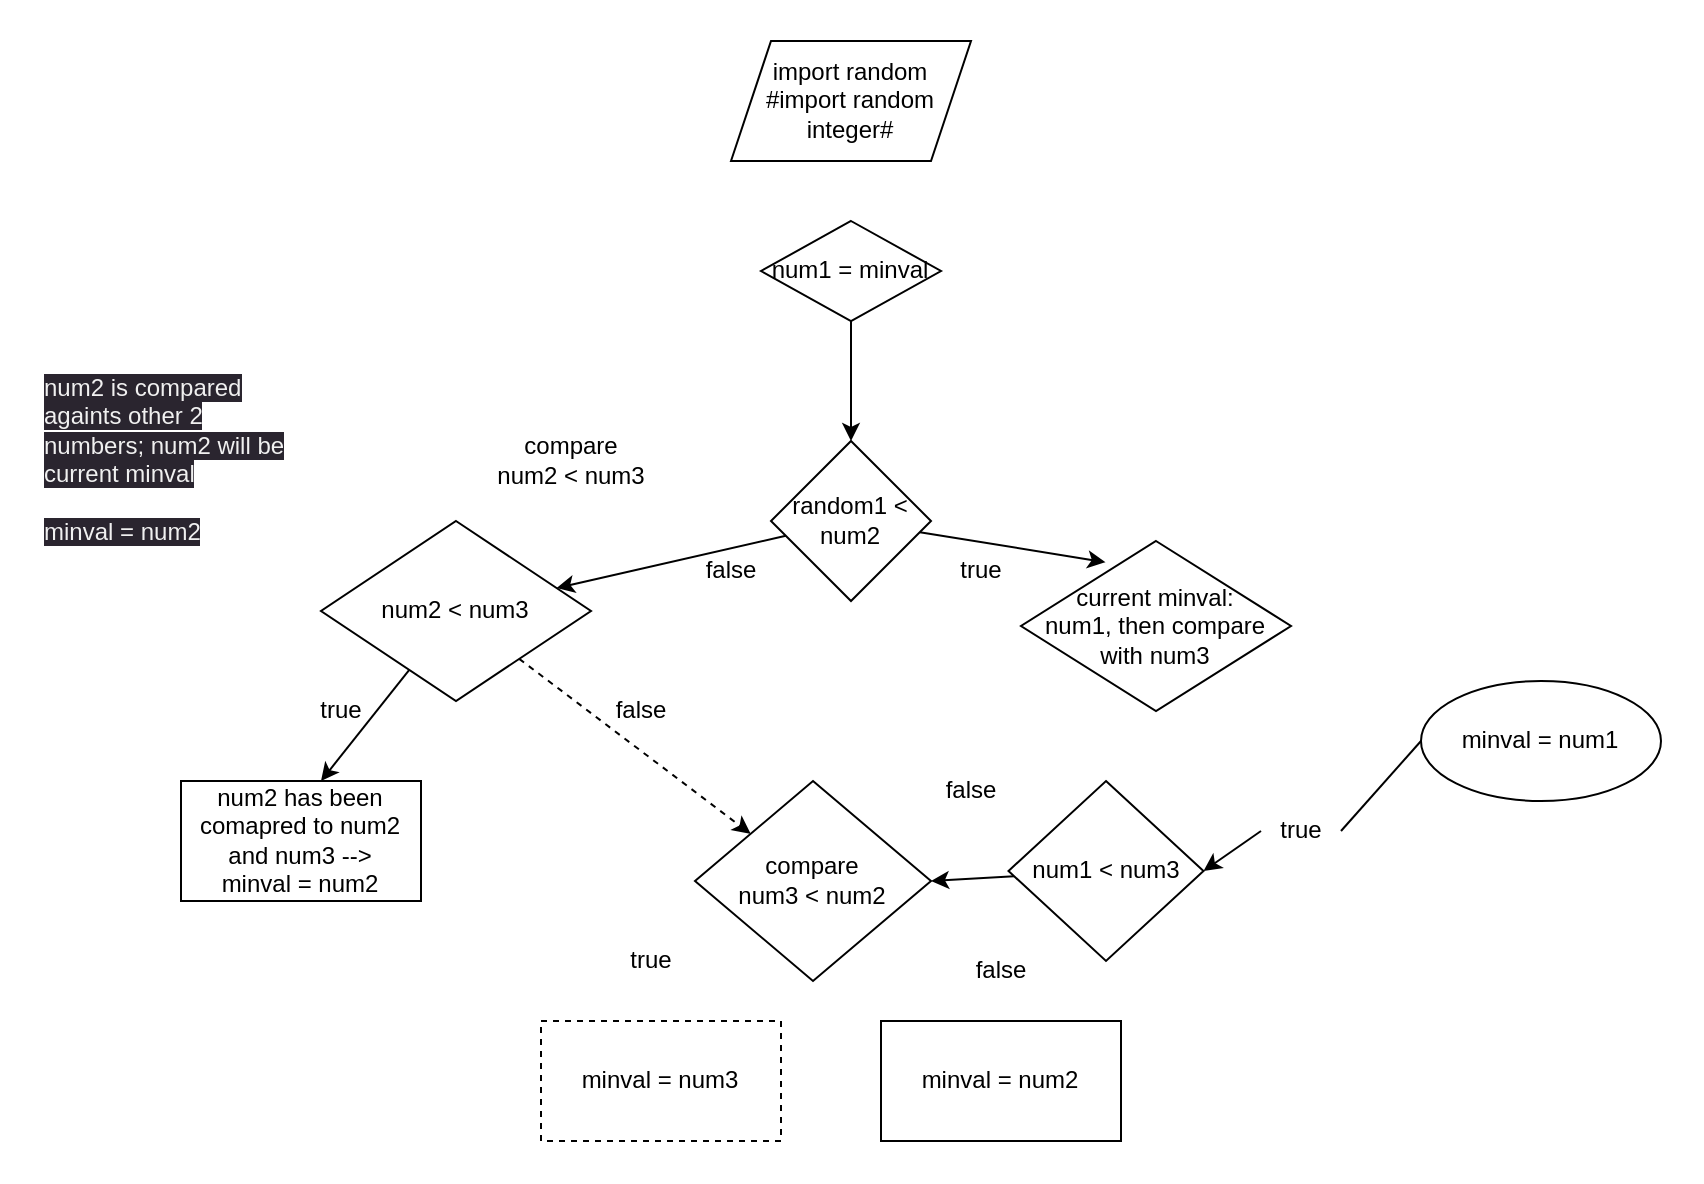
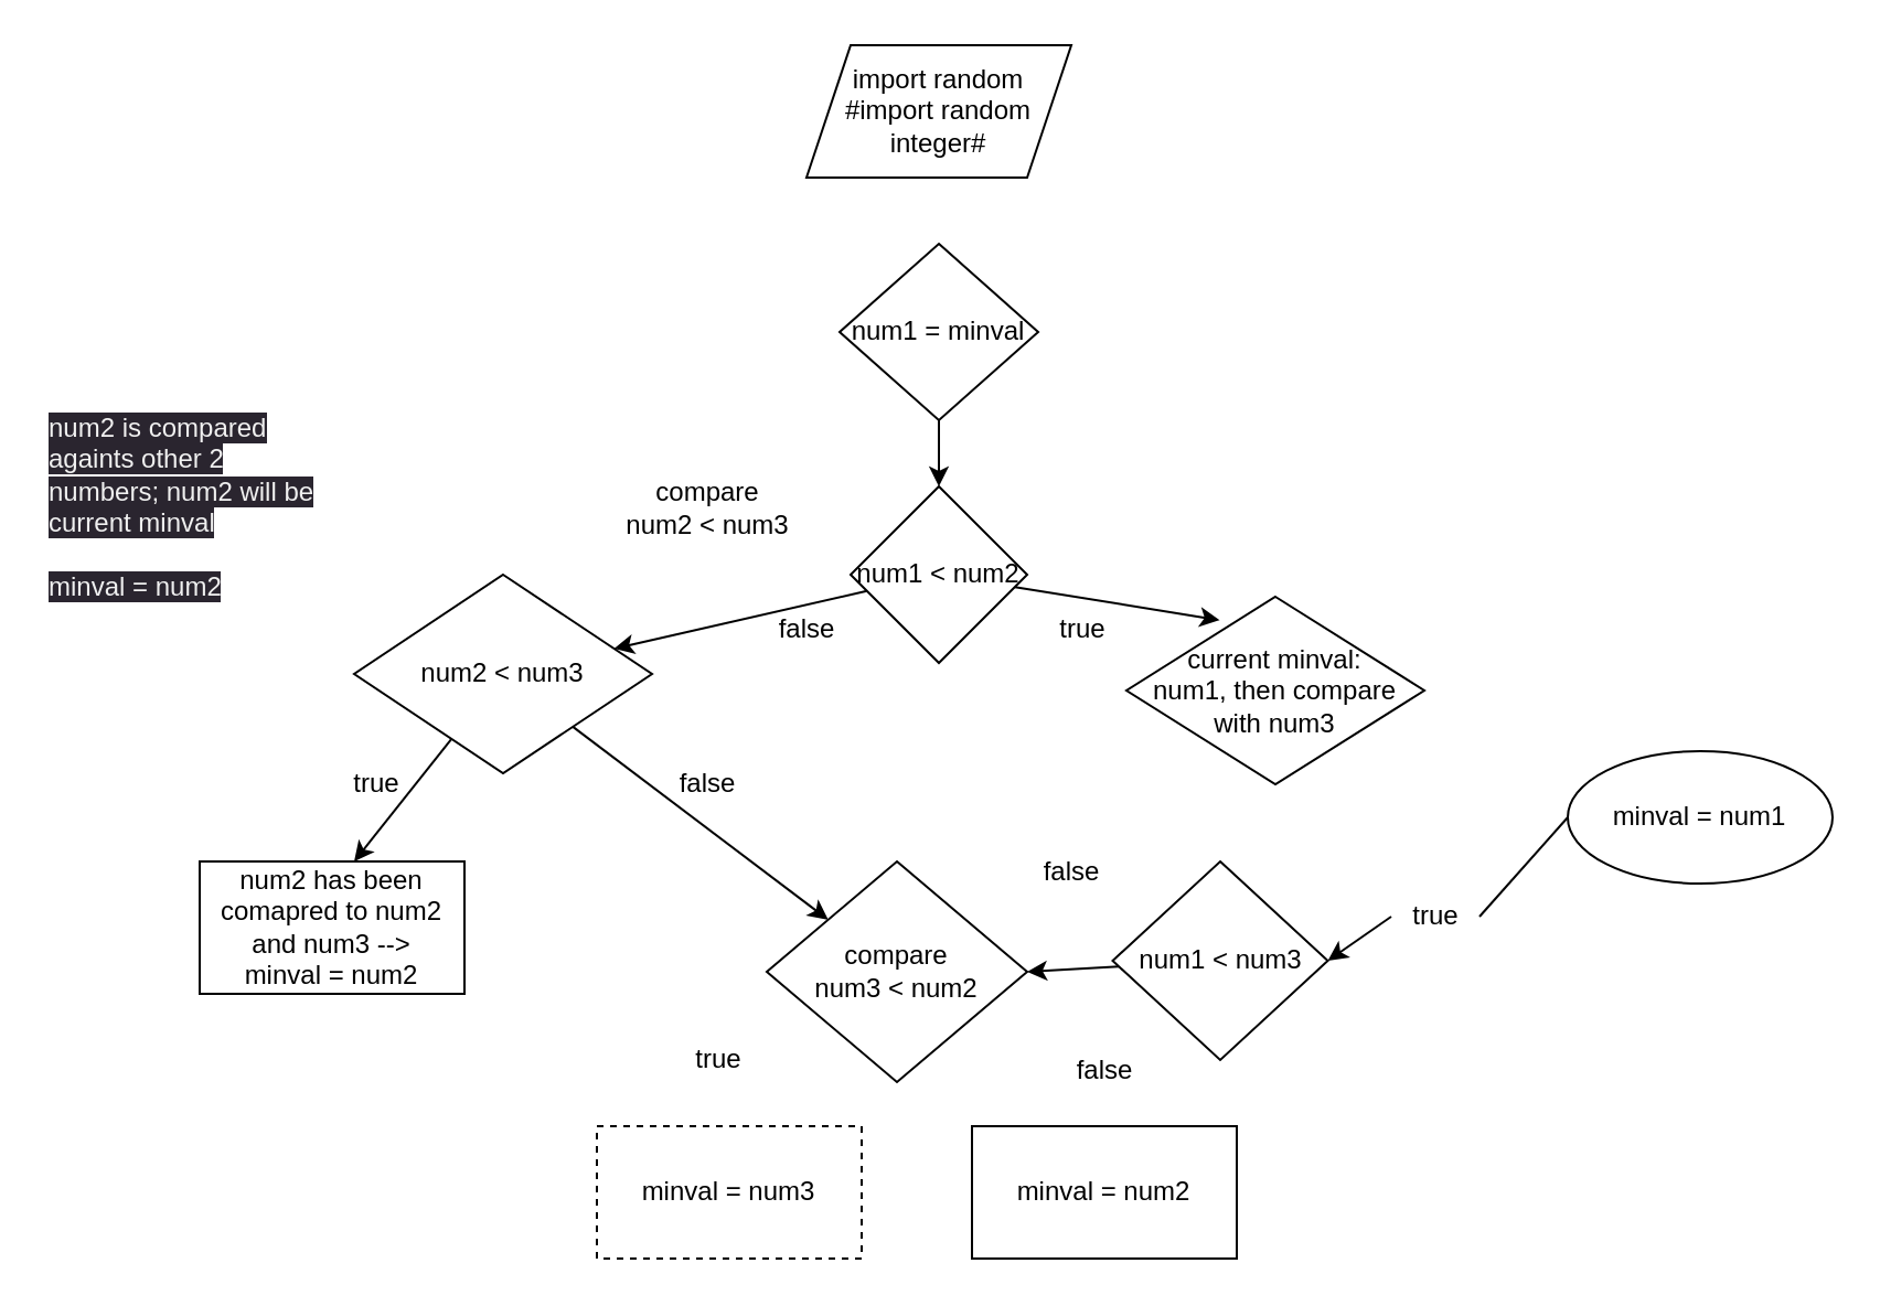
  <mxCell id="0" />
  <mxCell id="1" parent="0" />
  <mxCell id="2" value="import random&lt;br&gt;#import random integer#" style="shape=parallelogram;perimeter=parallelogramPerimeter;whiteSpace=wrap;html=1;fixedSize=1;" vertex="1" parent="1"><mxGeometry x="365" y="20" width="120" height="60" as="geometry" /></mxCell>
  <mxCell id="3" style="edgeStyle=none;html=1;" edge="1" parent="1" source="4" target="7"><mxGeometry relative="1" as="geometry" /></mxCell>
- <mxCell id="4" value="num1 = minval" style="rhombus;whiteSpace=wrap;html=1;" vertex="1" parent="1"><mxGeometry x="380" y="110" width="90" height="50" as="geometry" /></mxCell>
+ <mxCell id="4" value="num1 = minval" style="rhombus;whiteSpace=wrap;html=1;" vertex="1" parent="1"><mxGeometry x="380" y="110" width="90" height="80" as="geometry" /></mxCell>
  <mxCell id="5" style="edgeStyle=none;html=1;" edge="1" parent="1" source="7" target="12"><mxGeometry relative="1" as="geometry" /></mxCell>
  <mxCell id="6" style="edgeStyle=none;html=1;entryX=0.313;entryY=0.125;entryDx=0;entryDy=0;entryPerimeter=0;" edge="1" parent="1" source="7" target="13"><mxGeometry relative="1" as="geometry" /></mxCell>
- <mxCell id="7" value="random1 &amp;lt; num2" style="rhombus;whiteSpace=wrap;html=1;" vertex="1" parent="1"><mxGeometry x="385" y="220" width="80" height="80" as="geometry" /></mxCell>
+ <mxCell id="7" value="num1 &amp;lt; num2" style="rhombus;whiteSpace=wrap;html=1;" vertex="1" parent="1"><mxGeometry x="385" y="220" width="80" height="80" as="geometry" /></mxCell>
  <mxCell id="8" value="true" style="text;html=1;align=center;verticalAlign=middle;resizable=0;points=[];autosize=1;strokeColor=none;fillColor=none;" vertex="1" parent="1"><mxGeometry x="470" y="270" width="40" height="30" as="geometry" /></mxCell>
  <mxCell id="9" value="false" style="text;html=1;align=center;verticalAlign=middle;resizable=0;points=[];autosize=1;strokeColor=none;fillColor=none;" vertex="1" parent="1"><mxGeometry x="340" y="270" width="50" height="30" as="geometry" /></mxCell>
  <mxCell id="10" style="edgeStyle=none;html=1;" edge="1" parent="1" source="12"><mxGeometry relative="1" as="geometry"><mxPoint x="160" y="390" as="targetPoint" /></mxGeometry></mxCell>
- <mxCell id="11" style="edgeStyle=none;html=1;dashed=1;" edge="1" parent="1" source="12" target="18"><mxGeometry relative="1" as="geometry"><mxPoint x="360" y="390" as="targetPoint" /></mxGeometry></mxCell>
+ <mxCell id="11" style="edgeStyle=none;html=1;" edge="1" parent="1" source="12" target="18"><mxGeometry relative="1" as="geometry"><mxPoint x="360" y="390" as="targetPoint" /></mxGeometry></mxCell>
  <mxCell id="12" value="num2 &amp;lt; num3" style="rhombus;whiteSpace=wrap;html=1;" vertex="1" parent="1"><mxGeometry x="160" y="260" width="135" height="90" as="geometry" /></mxCell>
  <mxCell id="13" value="current minval:&lt;br&gt;num1, then compare with num3" style="rhombus;whiteSpace=wrap;html=1;" vertex="1" parent="1"><mxGeometry x="510" y="270" width="135" height="85" as="geometry" /></mxCell>
  <mxCell id="14" style="edgeStyle=none;html=1;entryX=1;entryY=0.5;entryDx=0;entryDy=0;" edge="1" parent="1" source="15" target="18"><mxGeometry relative="1" as="geometry" /></mxCell>
  <mxCell id="15" value="num1 &amp;lt; num3" style="rhombus;whiteSpace=wrap;html=1;" vertex="1" parent="1"><mxGeometry x="503.75" y="390" width="97.5" height="90" as="geometry" /></mxCell>
  <mxCell id="16" value="true" style="text;html=1;align=center;verticalAlign=middle;resizable=0;points=[];autosize=1;strokeColor=none;fillColor=none;" vertex="1" parent="1"><mxGeometry x="150" y="340" width="40" height="30" as="geometry" /></mxCell>
  <mxCell id="17" value="false" style="text;html=1;align=center;verticalAlign=middle;resizable=0;points=[];autosize=1;strokeColor=none;fillColor=none;" vertex="1" parent="1"><mxGeometry x="460" y="380" width="50" height="30" as="geometry" /></mxCell>
  <mxCell id="18" value="compare&lt;br&gt;num3 &amp;lt; num2" style="rhombus;whiteSpace=wrap;html=1;" vertex="1" parent="1"><mxGeometry x="347" y="390" width="118" height="100" as="geometry" /></mxCell>
  <mxCell id="19" style="edgeStyle=none;html=1;entryX=1;entryY=0.5;entryDx=0;entryDy=0;exitX=0;exitY=0.5;exitDx=0;exitDy=0;startArrow=none;" edge="1" parent="1" source="25" target="15"><mxGeometry relative="1" as="geometry"><mxPoint x="656.537" y="418.686" as="sourcePoint" /><Array as="points" /></mxGeometry></mxCell>
- <mxCell id="20" value="&lt;span style=&quot;&quot;&gt;compare&lt;/span&gt;&lt;br style=&quot;&quot;&gt;&lt;span style=&quot;&quot;&gt;num2 &amp;lt; num3&lt;/span&gt;" style="text;html=1;align=center;verticalAlign=middle;resizable=0;points=[];autosize=1;strokeColor=none;fillColor=none;" vertex="1" parent="1"><mxGeometry x="235" y="210" width="100" height="40" as="geometry" /></mxCell>
+ <mxCell id="20" value="&lt;span style=&quot;&quot;&gt;compare&lt;/span&gt;&lt;br style=&quot;&quot;&gt;&lt;span style=&quot;&quot;&gt;num2 &amp;lt; num3&lt;/span&gt;" style="text;html=1;align=center;verticalAlign=middle;resizable=0;points=[];autosize=1;strokeColor=none;fillColor=none;" vertex="1" parent="1"><mxGeometry x="270" y="210" width="100" height="40" as="geometry" /></mxCell>
  <mxCell id="21" value="&lt;span style=&quot;color: rgb(240, 240, 240); font-family: Helvetica; font-size: 12px; font-style: normal; font-variant-ligatures: normal; font-variant-caps: normal; font-weight: 400; letter-spacing: normal; orphans: 2; text-align: center; text-indent: 0px; text-transform: none; widows: 2; word-spacing: 0px; -webkit-text-stroke-width: 0px; background-color: rgb(42, 37, 47); text-decoration-thickness: initial; text-decoration-style: initial; text-decoration-color: initial; float: none; display: inline !important;&quot;&gt;num2 is compared againts other 2 numbers; num2 will be current minval&lt;/span&gt;&lt;br style=&quot;border-color: rgb(0, 0, 0); color: rgb(240, 240, 240); font-family: Helvetica; font-size: 12px; font-style: normal; font-variant-ligatures: normal; font-variant-caps: normal; font-weight: 400; letter-spacing: normal; orphans: 2; text-align: center; text-indent: 0px; text-transform: none; widows: 2; word-spacing: 0px; -webkit-text-stroke-width: 0px; background-color: rgb(42, 37, 47); text-decoration-thickness: initial; text-decoration-style: initial; text-decoration-color: initial;&quot;&gt;&lt;br style=&quot;border-color: rgb(0, 0, 0); color: rgb(240, 240, 240); font-family: Helvetica; font-size: 12px; font-style: normal; font-variant-ligatures: normal; font-variant-caps: normal; font-weight: 400; letter-spacing: normal; orphans: 2; text-align: center; text-indent: 0px; text-transform: none; widows: 2; word-spacing: 0px; -webkit-text-stroke-width: 0px; background-color: rgb(42, 37, 47); text-decoration-thickness: initial; text-decoration-style: initial; text-decoration-color: initial;&quot;&gt;&lt;span style=&quot;color: rgb(240, 240, 240); font-family: Helvetica; font-size: 12px; font-style: normal; font-variant-ligatures: normal; font-variant-caps: normal; font-weight: 400; letter-spacing: normal; orphans: 2; text-align: center; text-indent: 0px; text-transform: none; widows: 2; word-spacing: 0px; -webkit-text-stroke-width: 0px; background-color: rgb(42, 37, 47); text-decoration-thickness: initial; text-decoration-style: initial; text-decoration-color: initial; float: none; display: inline !important;&quot;&gt;minval = num2&lt;/span&gt;" style="text;whiteSpace=wrap;html=1;" vertex="1" parent="1"><mxGeometry x="20" y="180" width="130" height="70" as="geometry" /></mxCell>
  <mxCell id="22" value="false" style="text;html=1;align=center;verticalAlign=middle;resizable=0;points=[];autosize=1;strokeColor=none;fillColor=none;" vertex="1" parent="1"><mxGeometry x="295" y="340" width="50" height="30" as="geometry" /></mxCell>
  <mxCell id="23" value="minval = num1" style="ellipse;whiteSpace=wrap;html=1;" vertex="1" parent="1"><mxGeometry x="710" y="340" width="120" height="60" as="geometry" /></mxCell>
  <mxCell id="24" value="" style="edgeStyle=none;html=1;entryX=1;entryY=0.5;entryDx=0;entryDy=0;exitX=0;exitY=0.5;exitDx=0;exitDy=0;endArrow=none;" edge="1" parent="1" source="23" target="25"><mxGeometry relative="1" as="geometry"><mxPoint x="690" y="420" as="sourcePoint" /><mxPoint x="601.25" y="425" as="targetPoint" /><Array as="points" /></mxGeometry></mxCell>
  <mxCell id="25" value="true" style="text;html=1;align=center;verticalAlign=middle;resizable=0;points=[];autosize=1;strokeColor=none;fillColor=none;" vertex="1" parent="1"><mxGeometry x="630" y="400" width="40" height="30" as="geometry" /></mxCell>
  <mxCell id="26" value="num2 has been comapred to num2 and num3 --&amp;gt;&lt;br&gt;minval = num2" style="whiteSpace=wrap;html=1;" vertex="1" parent="1"><mxGeometry x="90" y="390" width="120" height="60" as="geometry" /></mxCell>
  <mxCell id="27" value="minval = num3" style="whiteSpace=wrap;html=1;dashed=1;" vertex="1" parent="1"><mxGeometry x="270" y="510" width="120" height="60" as="geometry" /></mxCell>
  <mxCell id="28" value="minval = num2" style="whiteSpace=wrap;html=1;" vertex="1" parent="1"><mxGeometry x="440" y="510" width="120" height="60" as="geometry" /></mxCell>
  <mxCell id="29" value="false" style="text;html=1;align=center;verticalAlign=middle;resizable=0;points=[];autosize=1;strokeColor=none;fillColor=none;" vertex="1" parent="1"><mxGeometry x="475" y="470" width="50" height="30" as="geometry" /></mxCell>
  <mxCell id="30" value="true" style="text;html=1;align=center;verticalAlign=middle;resizable=0;points=[];autosize=1;strokeColor=none;fillColor=none;" vertex="1" parent="1"><mxGeometry x="305" y="465" width="40" height="30" as="geometry" /></mxCell>
